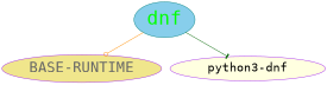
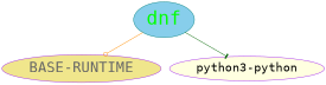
  strict digraph {
    node [color=purple fontname=monospace style=filled]
    dnf [color=teal fontcolor=green fontsize=40 fillcolor=skyblue]
    "BASE-RUNTIME" [fontcolor="#666666" fontsize=30 fillcolor=khaki]
-   "python3-dnf" [fontsize=25 fillcolor=lightyellow]
+   "python3-dnf" [fontsize=25 fillcolor=lightyellow label="python3-python"]
    dnf -> "BASE-RUNTIME" [color=darkorange arrowhead=odot]
    dnf -> "python3-dnf" [color=darkgreen arrowhead=tee]
  }
